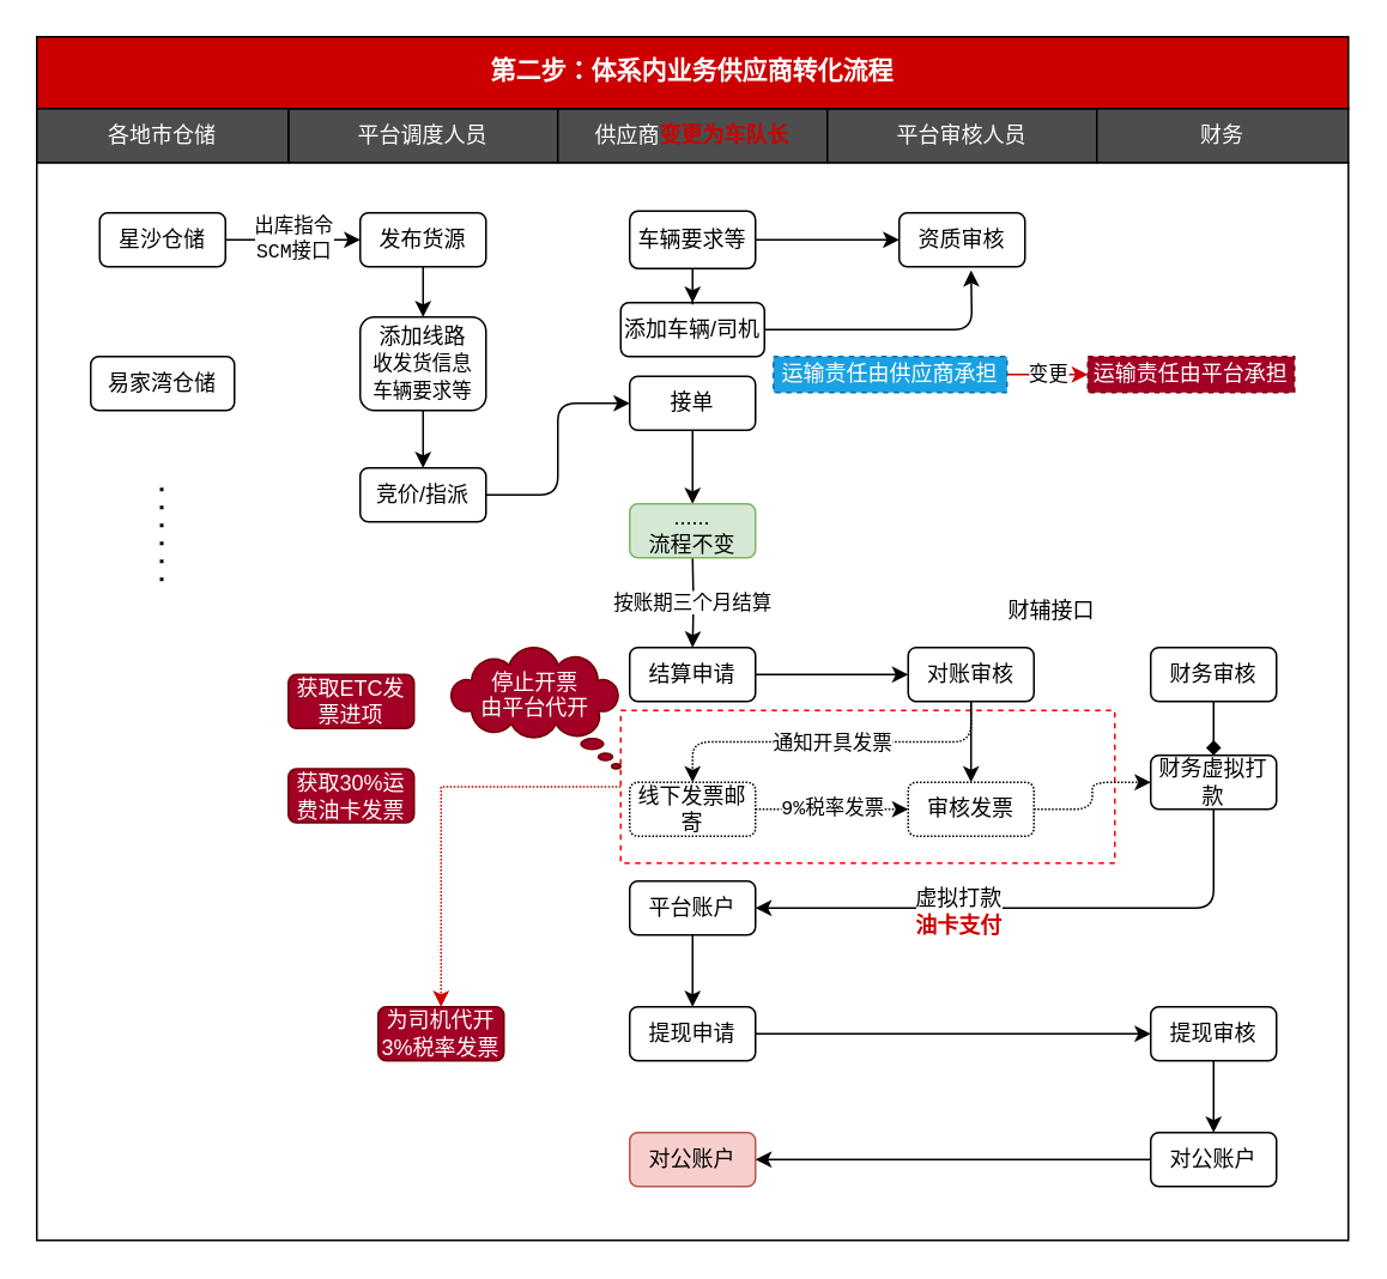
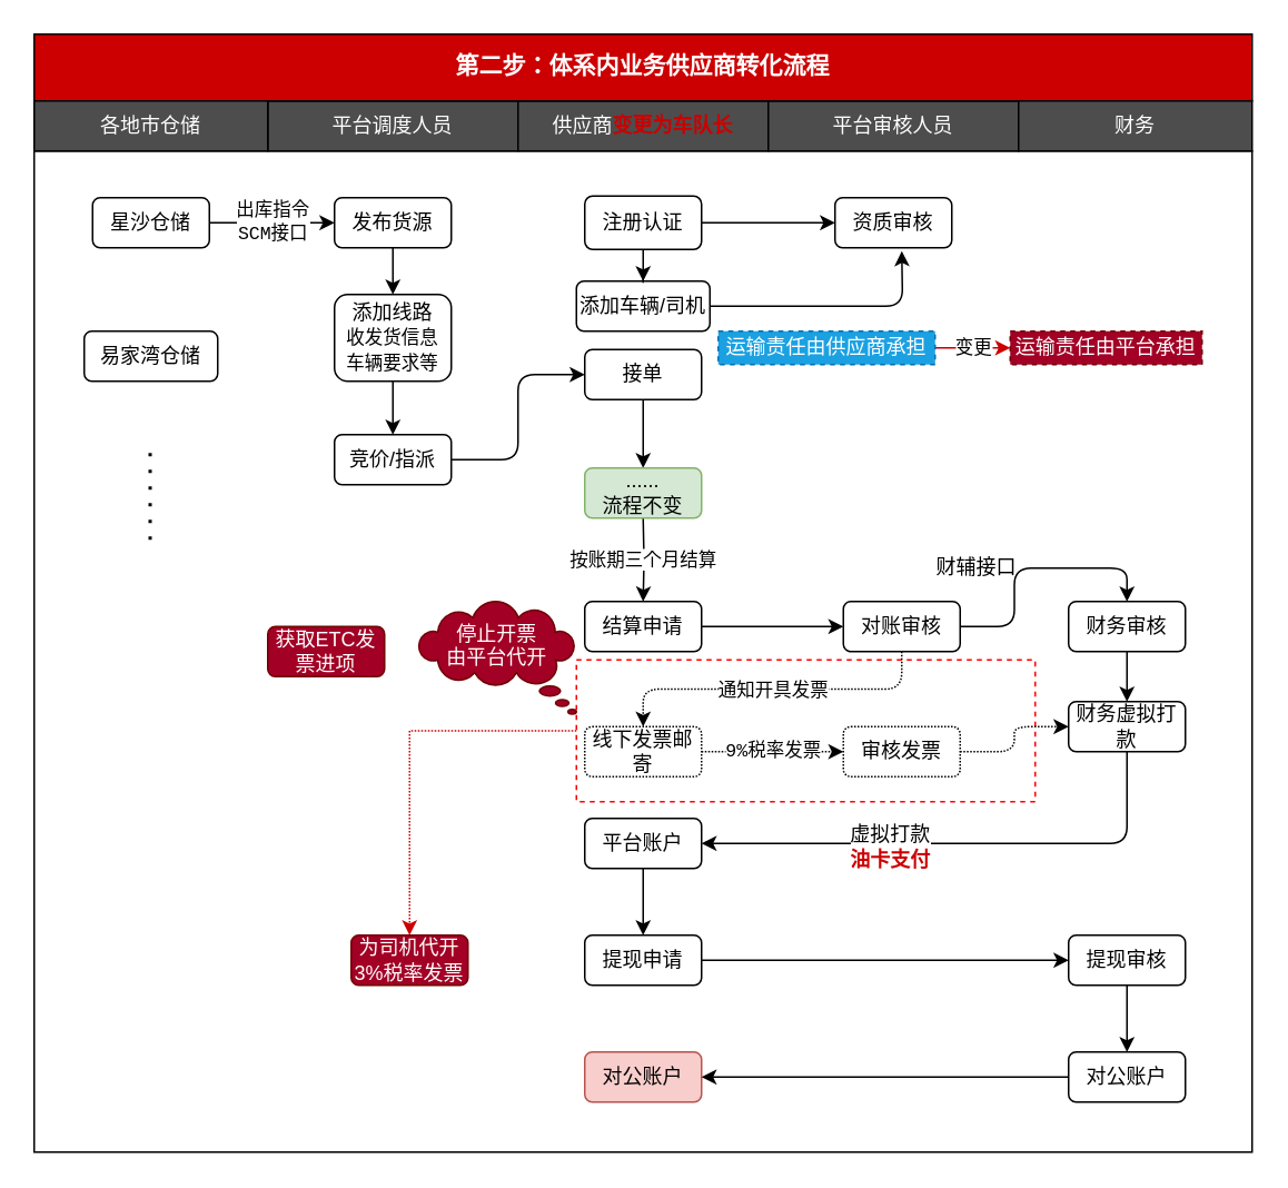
  <mxCell id="0" />
  <mxCell id="1" parent="0" />
  <mxCell id="2" value="" style="rounded=0;whiteSpace=wrap;html=1;fontFamily=Courier New;fontColor=#000000;fillColor=none;" parent="1" vertex="1"><mxGeometry x="20" y="90" width="730" height="600" as="geometry" /></mxCell>
  <mxCell id="3" style="edgeStyle=orthogonalEdgeStyle;rounded=0;orthogonalLoop=1;jettySize=auto;html=1;entryX=0.5;entryY=0;entryDx=0;entryDy=0;dashed=1;dashPattern=1 1;strokeColor=#CC0000;" parent="1" source="4" target="59" edge="1"><mxGeometry relative="1" as="geometry" /></mxCell>
  <mxCell id="4" value="" style="rounded=0;whiteSpace=wrap;html=1;fillColor=none;dashed=1;strokeColor=#FF0000;" parent="1" vertex="1"><mxGeometry x="345" y="395" width="275" height="85" as="geometry" /></mxCell>
  <mxCell id="5" value="平台调度人员" style="rounded=0;whiteSpace=wrap;html=1;fillColor=#4D4D4D;fontColor=#FFFFFF;" parent="1" vertex="1"><mxGeometry x="160" y="60" width="150" height="30" as="geometry" /></mxCell>
  <mxCell id="6" value="供应商&lt;font color=&quot;#cc0000&quot;&gt;&lt;b&gt;变更为车队长&lt;/b&gt;&lt;/font&gt;" style="rounded=0;whiteSpace=wrap;html=1;fillColor=#4D4D4D;fontColor=#FFFFFF;" parent="1" vertex="1"><mxGeometry x="310" y="60" width="150" height="30" as="geometry" /></mxCell>
  <mxCell id="7" value="平台审核人员" style="rounded=0;whiteSpace=wrap;html=1;fillColor=#4D4D4D;fontColor=#FFFFFF;" parent="1" vertex="1"><mxGeometry x="460" y="60" width="150" height="30" as="geometry" /></mxCell>
  <mxCell id="8" value="第二步：体系内业务供应商转化流程" style="rounded=0;whiteSpace=wrap;html=1;fillColor=#CC0000;fontColor=#FFFFFF;fontSize=14;fontStyle=1;fontFamily=Courier New;" parent="1" vertex="1"><mxGeometry x="20" y="20" width="730" height="40" as="geometry" /></mxCell>
  <mxCell id="9" value="星沙仓储" style="rounded=1;whiteSpace=wrap;html=1;" parent="1" vertex="1"><mxGeometry x="55" y="118" width="70" height="30" as="geometry" /></mxCell>
  <mxCell id="10" value="易家湾仓储" style="rounded=1;whiteSpace=wrap;html=1;" parent="1" vertex="1"><mxGeometry x="50" y="198" width="80" height="30" as="geometry" /></mxCell>
  <mxCell id="11" value="各地市仓储" style="rounded=0;whiteSpace=wrap;html=1;fillColor=#4D4D4D;fontColor=#FFFFFF;" parent="1" vertex="1"><mxGeometry x="20" y="60" width="140" height="30" as="geometry" /></mxCell>
  <mxCell id="12" value="" style="endArrow=none;dashed=1;html=1;fontFamily=Courier New;fontColor=#FFFFFF;strokeWidth=2;dashPattern=1 4;" parent="1" edge="1"><mxGeometry width="50" height="50" relative="1" as="geometry"><mxPoint x="89.5" y="323" as="sourcePoint" /><mxPoint x="89.5" y="263" as="targetPoint" /></mxGeometry></mxCell>
  <mxCell id="13" value="财务" style="rounded=0;whiteSpace=wrap;html=1;fillColor=#4D4D4D;fontColor=#FFFFFF;" parent="1" vertex="1"><mxGeometry x="610" y="60" width="140" height="30" as="geometry" /></mxCell>
  <mxCell id="14" value="出库指令&lt;br&gt;SCM接口" style="edgeStyle=orthogonalEdgeStyle;rounded=0;orthogonalLoop=1;jettySize=auto;html=1;strokeWidth=1;fontFamily=Courier New;fontColor=#000000;" parent="1" source="9" edge="1"><mxGeometry relative="1" as="geometry"><Array as="points"><mxPoint x="160" y="133" /><mxPoint x="160" y="133" /></Array><mxPoint x="200" y="133" as="targetPoint" /></mxGeometry></mxCell>
  <mxCell id="15" style="edgeStyle=orthogonalEdgeStyle;rounded=1;orthogonalLoop=1;jettySize=auto;html=1;strokeWidth=1;fontFamily=Courier New;fontColor=#000000;align=center;exitX=1;exitY=0.5;exitDx=0;exitDy=0;dashed=1;dashPattern=1 1;" parent="1" source="56" target="31" edge="1"><mxGeometry relative="1" as="geometry" /></mxCell>
- <mxCell id="16" style="edgeStyle=orthogonalEdgeStyle;rounded=1;orthogonalLoop=1;jettySize=auto;html=1;" parent="1" source="17" target="56" edge="1"><mxGeometry relative="1" as="geometry" /></mxCell>
+ <mxCell id="16" style="edgeStyle=orthogonalEdgeStyle;rounded=1;orthogonalLoop=1;jettySize=auto;html=1;entryX=0.5;entryY=0;entryDx=0;entryDy=0;" parent="1" source="17" target="21" edge="1"><mxGeometry relative="1" as="geometry" /></mxCell>
  <mxCell id="17" value="对账审核" style="rounded=1;whiteSpace=wrap;html=1;" parent="1" vertex="1"><mxGeometry x="505" y="360" width="70" height="30" as="geometry" /></mxCell>
  <mxCell id="18" style="edgeStyle=orthogonalEdgeStyle;rounded=1;orthogonalLoop=1;jettySize=auto;html=1;entryX=0;entryY=0.5;entryDx=0;entryDy=0;" parent="1" source="19" target="42" edge="1"><mxGeometry relative="1" as="geometry" /></mxCell>
  <mxCell id="19" value="竞价/指派" style="rounded=1;whiteSpace=wrap;html=1;" parent="1" vertex="1"><mxGeometry x="200" y="260" width="70" height="30" as="geometry" /></mxCell>
- <mxCell id="20" style="edgeStyle=orthogonalEdgeStyle;rounded=1;orthogonalLoop=1;jettySize=auto;html=1;entryX=0.5;entryY=0;entryDx=0;entryDy=0;startArrow=none;startFill=0;endArrow=diamond;" parent="1" source="21" target="31" edge="1"><mxGeometry relative="1" as="geometry" /></mxCell>
+ <mxCell id="20" style="edgeStyle=orthogonalEdgeStyle;rounded=1;orthogonalLoop=1;jettySize=auto;html=1;entryX=0.5;entryY=0;entryDx=0;entryDy=0;startArrow=none;startFill=0;" parent="1" source="21" target="31" edge="1"><mxGeometry relative="1" as="geometry" /></mxCell>
  <mxCell id="21" value="财务审核" style="rounded=1;whiteSpace=wrap;html=1;" parent="1" vertex="1"><mxGeometry x="640" y="360" width="70" height="30" as="geometry" /></mxCell>
  <mxCell id="22" value="" style="edgeStyle=orthogonalEdgeStyle;rounded=1;orthogonalLoop=1;jettySize=auto;html=1;startArrow=none;startFill=0;" parent="1" source="23" target="25" edge="1"><mxGeometry relative="1" as="geometry" /></mxCell>
  <mxCell id="23" value="平台账户" style="rounded=1;whiteSpace=wrap;html=1;" parent="1" vertex="1"><mxGeometry x="350" y="490" width="70" height="30" as="geometry" /></mxCell>
  <mxCell id="24" value="" style="edgeStyle=orthogonalEdgeStyle;rounded=1;orthogonalLoop=1;jettySize=auto;html=1;entryX=0;entryY=0.5;entryDx=0;entryDy=0;startArrow=none;startFill=0;" parent="1" source="25" target="50" edge="1"><mxGeometry relative="1" as="geometry" /></mxCell>
  <mxCell id="25" value="提现申请" style="rounded=1;whiteSpace=wrap;html=1;" parent="1" vertex="1"><mxGeometry x="350" y="560" width="70" height="30" as="geometry" /></mxCell>
  <mxCell id="26" value="对公账户" style="rounded=1;whiteSpace=wrap;html=1;fillColor=#f8cecc;strokeColor=#b85450;" parent="1" vertex="1"><mxGeometry x="350" y="630" width="70" height="30" as="geometry" /></mxCell>
  <mxCell id="27" value="9%税率发票" style="edgeStyle=orthogonalEdgeStyle;rounded=1;orthogonalLoop=1;jettySize=auto;html=1;strokeWidth=1;fontFamily=Courier New;fontColor=#000000;align=center;entryX=0;entryY=0.5;entryDx=0;entryDy=0;dashed=1;dashPattern=1 1;" parent="1" source="28" target="56" edge="1"><mxGeometry relative="1" as="geometry"><mxPoint x="480" y="450" as="targetPoint" /></mxGeometry></mxCell>
  <mxCell id="28" value="线下发票邮寄" style="rounded=1;whiteSpace=wrap;html=1;dashed=1;dashPattern=1 1;" parent="1" vertex="1"><mxGeometry x="350" y="435" width="70" height="30" as="geometry" /></mxCell>
  <mxCell id="29" style="edgeStyle=orthogonalEdgeStyle;rounded=1;orthogonalLoop=1;jettySize=auto;html=1;entryX=1;entryY=0.5;entryDx=0;entryDy=0;startArrow=none;startFill=0;" parent="1" source="31" target="23" edge="1"><mxGeometry relative="1" as="geometry"><Array as="points"><mxPoint x="675" y="505" /></Array></mxGeometry></mxCell>
  <mxCell id="30" value="虚拟打款&lt;br&gt;&lt;b&gt;&lt;font color=&quot;#cc0000&quot;&gt;油卡支付&lt;/font&gt;&lt;/b&gt;" style="text;html=1;align=center;verticalAlign=middle;resizable=0;points=[];labelBackgroundColor=#ffffff;" parent="29" vertex="1" connectable="0"><mxGeometry x="0.28" y="1" relative="1" as="geometry"><mxPoint as="offset" /></mxGeometry></mxCell>
  <mxCell id="31" value="财务虚拟打款" style="rounded=1;whiteSpace=wrap;html=1;" parent="1" vertex="1"><mxGeometry x="640" y="420" width="70" height="30" as="geometry" /></mxCell>
  <mxCell id="32" style="edgeStyle=orthogonalEdgeStyle;rounded=0;orthogonalLoop=1;jettySize=auto;html=1;" parent="1" source="33" target="19" edge="1"><mxGeometry relative="1" as="geometry" /></mxCell>
  <mxCell id="33" value="添加线路&lt;br&gt;&lt;span style=&quot;font-family: &amp;#34;courier new&amp;#34; ; font-size: 11px ; white-space: nowrap ; background-color: rgb(255 , 255 , 255)&quot;&gt;收发货信息&lt;br&gt;&lt;/span&gt;&lt;span style=&quot;font-family: &amp;#34;courier new&amp;#34; ; font-size: 11px ; white-space: nowrap ; background-color: rgb(255 , 255 , 255)&quot;&gt;车辆要求等&lt;/span&gt;&lt;span style=&quot;font-family: &amp;#34;courier new&amp;#34; ; font-size: 11px ; white-space: nowrap ; background-color: rgb(255 , 255 , 255)&quot;&gt;&lt;br&gt;&lt;/span&gt;" style="rounded=1;whiteSpace=wrap;html=1;" parent="1" vertex="1"><mxGeometry x="200" y="176" width="70" height="52" as="geometry" /></mxCell>
  <mxCell id="34" value="" style="edgeStyle=orthogonalEdgeStyle;rounded=1;orthogonalLoop=1;jettySize=auto;html=1;strokeWidth=1;fontFamily=Courier New;fontColor=#000000;align=center;" parent="1" source="35" target="33" edge="1"><mxGeometry relative="1" as="geometry" /></mxCell>
  <mxCell id="35" value="发布货源" style="rounded=1;whiteSpace=wrap;html=1;" parent="1" vertex="1"><mxGeometry x="200" y="118" width="70" height="30" as="geometry" /></mxCell>
  <mxCell id="36" style="edgeStyle=orthogonalEdgeStyle;rounded=1;orthogonalLoop=1;jettySize=auto;html=1;" parent="1" source="37" edge="1"><mxGeometry relative="1" as="geometry"><mxPoint x="540" y="150" as="targetPoint" /></mxGeometry></mxCell>
  <mxCell id="37" value="添加车辆/司机" style="rounded=1;whiteSpace=wrap;html=1;" parent="1" vertex="1"><mxGeometry x="345" y="168" width="80" height="30" as="geometry" /></mxCell>
  <mxCell id="38" style="edgeStyle=orthogonalEdgeStyle;rounded=1;orthogonalLoop=1;jettySize=auto;html=1;entryX=0;entryY=0.5;entryDx=0;entryDy=0;" parent="1" source="40" target="43" edge="1"><mxGeometry relative="1" as="geometry" /></mxCell>
  <mxCell id="39" style="edgeStyle=orthogonalEdgeStyle;rounded=0;orthogonalLoop=1;jettySize=auto;html=1;entryX=0.5;entryY=0;entryDx=0;entryDy=0;" parent="1" source="40" target="37" edge="1"><mxGeometry relative="1" as="geometry" /></mxCell>
- <mxCell id="40" value="车辆要求等" style="rounded=1;whiteSpace=wrap;html=1;" parent="1" vertex="1"><mxGeometry x="350" y="117" width="70" height="32" as="geometry" /></mxCell>
+ <mxCell id="40" value="注册认证" style="rounded=1;whiteSpace=wrap;html=1;" parent="1" vertex="1"><mxGeometry x="350" y="117" width="70" height="32" as="geometry" /></mxCell>
  <mxCell id="41" style="edgeStyle=orthogonalEdgeStyle;rounded=1;orthogonalLoop=1;jettySize=auto;html=1;entryX=0.5;entryY=0;entryDx=0;entryDy=0;" parent="1" source="42" target="58" edge="1"><mxGeometry relative="1" as="geometry"><mxPoint x="385" y="260" as="targetPoint" /></mxGeometry></mxCell>
  <mxCell id="42" value="接单" style="rounded=1;whiteSpace=wrap;html=1;" parent="1" vertex="1"><mxGeometry x="350" y="209" width="70" height="30" as="geometry" /></mxCell>
  <mxCell id="43" value="资质审核" style="rounded=1;whiteSpace=wrap;html=1;" parent="1" vertex="1"><mxGeometry x="500" y="118" width="70" height="30" as="geometry" /></mxCell>
  <mxCell id="44" value="通知开具发票" style="edgeStyle=orthogonalEdgeStyle;rounded=1;orthogonalLoop=1;jettySize=auto;html=1;entryX=0.5;entryY=0;entryDx=0;entryDy=0;exitX=0.5;exitY=1;exitDx=0;exitDy=0;dashed=1;dashPattern=1 1;" parent="1" source="17" target="28" edge="1"><mxGeometry relative="1" as="geometry" /></mxCell>
  <mxCell id="45" style="edgeStyle=orthogonalEdgeStyle;rounded=0;orthogonalLoop=1;jettySize=auto;html=1;entryX=0;entryY=0.5;entryDx=0;entryDy=0;" parent="1" source="46" target="17" edge="1"><mxGeometry relative="1" as="geometry" /></mxCell>
  <mxCell id="46" value="结算申请" style="rounded=1;whiteSpace=wrap;html=1;" parent="1" vertex="1"><mxGeometry x="350" y="360" width="70" height="30" as="geometry" /></mxCell>
  <mxCell id="47" style="edgeStyle=orthogonalEdgeStyle;rounded=1;orthogonalLoop=1;jettySize=auto;html=1;startArrow=none;startFill=0;" parent="1" source="48" target="26" edge="1"><mxGeometry relative="1" as="geometry" /></mxCell>
  <mxCell id="48" value="对公账户" style="rounded=1;whiteSpace=wrap;html=1;" parent="1" vertex="1"><mxGeometry x="640" y="630" width="70" height="30" as="geometry" /></mxCell>
  <mxCell id="49" style="edgeStyle=orthogonalEdgeStyle;rounded=0;orthogonalLoop=1;jettySize=auto;html=1;" parent="1" source="50" target="48" edge="1"><mxGeometry relative="1" as="geometry" /></mxCell>
  <mxCell id="50" value="提现审核" style="rounded=1;whiteSpace=wrap;html=1;" parent="1" vertex="1"><mxGeometry x="640" y="560" width="70" height="30" as="geometry" /></mxCell>
  <mxCell id="51" value="按账期三个月结算" style="edgeStyle=orthogonalEdgeStyle;rounded=0;orthogonalLoop=1;jettySize=auto;html=1;entryX=0.5;entryY=0;entryDx=0;entryDy=0;" parent="1" target="46" edge="1"><mxGeometry relative="1" as="geometry"><mxPoint x="385" y="310" as="sourcePoint" /></mxGeometry></mxCell>
  <mxCell id="52" value="变更" style="edgeStyle=orthogonalEdgeStyle;rounded=0;orthogonalLoop=1;jettySize=auto;html=1;strokeColor=#CC0000;" parent="1" source="53" target="54" edge="1"><mxGeometry relative="1" as="geometry" /></mxCell>
  <mxCell id="53" value="运输责任由供应商承担" style="text;html=1;strokeColor=#006EAF;fillColor=#1ba1e2;align=center;verticalAlign=middle;whiteSpace=wrap;rounded=0;dashed=1;fontColor=#ffffff;" parent="1" vertex="1"><mxGeometry x="430" y="198" width="130" height="20" as="geometry" /></mxCell>
  <mxCell id="54" value="运输责任由平台承担" style="text;html=1;strokeColor=#6F0000;fillColor=#a20025;align=center;verticalAlign=middle;whiteSpace=wrap;rounded=0;dashed=1;fontColor=#ffffff;" parent="1" vertex="1"><mxGeometry x="605" y="198" width="115" height="20" as="geometry" /></mxCell>
  <mxCell id="55" value="财辅接口" style="text;html=1;strokeColor=none;fillColor=none;align=center;verticalAlign=middle;whiteSpace=wrap;rounded=0;dashed=1;" parent="1" vertex="1"><mxGeometry x="540" y="330" width="90" height="20" as="geometry" /></mxCell>
  <mxCell id="56" value="审核发票" style="rounded=1;whiteSpace=wrap;html=1;dashed=1;dashPattern=1 1;" parent="1" vertex="1"><mxGeometry x="505" y="435" width="70" height="30" as="geometry" /></mxCell>
  <mxCell id="57" value="停止开票&lt;br&gt;由平台代开&lt;br&gt;&amp;nbsp;" style="whiteSpace=wrap;html=1;shape=mxgraph.basic.cloud_callout;strokeColor=#6F0000;flipH=1;flipV=0;fillColor=#a20025;fontColor=#ffffff;" parent="1" vertex="1"><mxGeometry x="250" y="360" width="95" height="67.5" as="geometry" /></mxCell>
  <mxCell id="58" value="......&lt;br&gt;流程不变" style="rounded=1;whiteSpace=wrap;html=1;fillColor=#d5e8d4;strokeColor=#82b366;" parent="1" vertex="1"><mxGeometry x="350" y="280" width="70" height="30" as="geometry" /></mxCell>
  <mxCell id="59" value="为司机代开3%税率发票" style="rounded=1;whiteSpace=wrap;html=1;fillColor=#a20025;strokeColor=#6F0000;fontColor=#ffffff;" parent="1" vertex="1"><mxGeometry x="210" y="560" width="70" height="30" as="geometry" /></mxCell>
  <mxCell id="60" value="获取ETC发票进项" style="rounded=1;whiteSpace=wrap;html=1;fillColor=#a20025;strokeColor=#6F0000;fontColor=#ffffff;" vertex="1" parent="1"><mxGeometry x="160" y="375" width="70" height="30" as="geometry" /></mxCell>
- <mxCell id="61" value="获取30%运费油卡发票" style="rounded=1;whiteSpace=wrap;html=1;fillColor=#a20025;strokeColor=#6F0000;fontColor=#ffffff;" vertex="1" parent="1"><mxGeometry x="160" y="427.5" width="70" height="30" as="geometry" /></mxCell>
